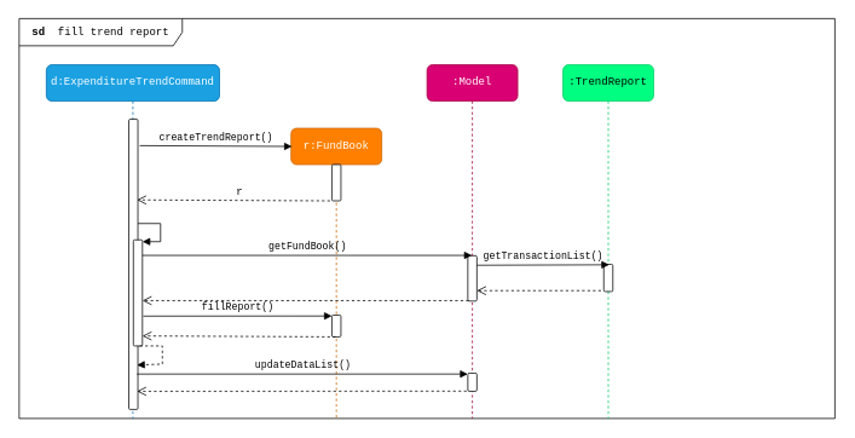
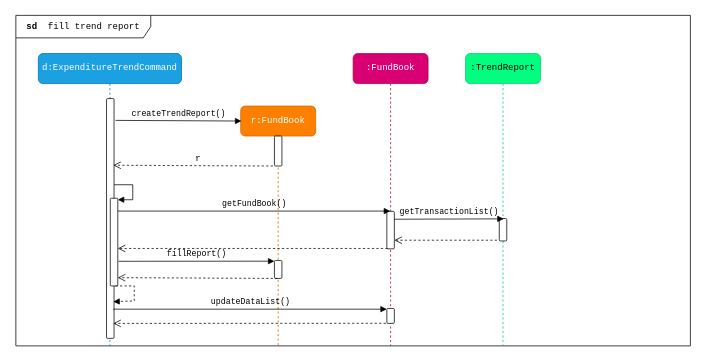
  <mxCell id="0" />
  <mxCell id="1" parent="0" />
  <mxCell id="2" value="&lt;font face=&quot;Courier New&quot;&gt;&lt;b&gt;sd&lt;/b&gt;&amp;nbsp; fill trend report&lt;/font&gt;" style="shape=umlFrame;whiteSpace=wrap;html=1;width=180;height=30;" vertex="1" parent="1"><mxGeometry x="20" y="20" width="900" height="441" as="geometry" /></mxCell>
  <mxCell id="3" value="d:ExpenditureTrendCommand" style="shape=umlLifeline;perimeter=lifelinePerimeter;whiteSpace=wrap;html=1;container=1;collapsible=0;recursiveResize=0;outlineConnect=0;rounded=1;comic=0;fontFamily=Courier New;fillColor=#1ba1e2;strokeColor=#006EAF;fontColor=#ffffff;" vertex="1" parent="1"><mxGeometry x="50" y="71" width="191" height="390" as="geometry" /></mxCell>
  <mxCell id="4" value="" style="html=1;points=[];perimeter=orthogonalPerimeter;rounded=1;comic=0;fontFamily=Courier New;" vertex="1" parent="3"><mxGeometry x="91" y="60" width="10" height="320" as="geometry" /></mxCell>
  <mxCell id="5" value="r:FundBook" style="shape=umlLifeline;perimeter=lifelinePerimeter;whiteSpace=wrap;html=1;container=1;collapsible=0;recursiveResize=0;outlineConnect=0;rounded=1;comic=0;fontFamily=Courier New;fillColor=#FF8000;strokeColor=#CC6600;fontColor=#ffffff;size=40;perimeterSpacing=0;" vertex="1" parent="1"><mxGeometry x="320" y="141" width="100" height="320" as="geometry" /></mxCell>
  <mxCell id="6" value="" style="html=1;points=[];perimeter=orthogonalPerimeter;rounded=1;comic=0;fontFamily=Courier New;" vertex="1" parent="5"><mxGeometry x="45" y="40" width="10" height="40" as="geometry" /></mxCell>
  <mxCell id="7" value="" style="html=1;points=[];perimeter=orthogonalPerimeter;rounded=1;comic=0;fontFamily=Courier New;" vertex="1" parent="5"><mxGeometry x="45" y="206" width="10" height="24" as="geometry" /></mxCell>
  <mxCell id="8" value="createTrendReport()" style="html=1;verticalAlign=bottom;endArrow=block;fontFamily=Courier New;labelBackgroundColor=none;exitX=1.2;exitY=0.091;exitDx=0;exitDy=0;exitPerimeter=0;" edge="1" parent="1" source="4"><mxGeometry width="80" relative="1" as="geometry"><mxPoint x="160" y="161" as="sourcePoint" /><mxPoint x="321" y="161" as="targetPoint" /></mxGeometry></mxCell>
  <mxCell id="9" value="" style="html=1;verticalAlign=bottom;endArrow=open;dashed=1;endSize=8;fontFamily=Courier New;entryX=0.9;entryY=0.278;entryDx=0;entryDy=0;entryPerimeter=0;" edge="1" parent="1" target="4"><mxGeometry relative="1" as="geometry"><mxPoint x="363" y="221" as="sourcePoint" /><mxPoint x="160" y="221" as="targetPoint" /></mxGeometry></mxCell>
  <mxCell id="10" value="&lt;font face=&quot;Courier New&quot;&gt;r&lt;/font&gt;" style="text;html=1;resizable=0;points=[];align=center;verticalAlign=middle;labelBackgroundColor=#ffffff;" vertex="1" connectable="0" parent="9"><mxGeometry x="-0.151" y="2" relative="1" as="geometry"><mxPoint x="-10" y="-12" as="offset" /></mxGeometry></mxCell>
- <mxCell id="11" value=":Model" style="shape=umlLifeline;perimeter=lifelinePerimeter;whiteSpace=wrap;html=1;container=1;collapsible=0;recursiveResize=0;outlineConnect=0;rounded=1;comic=0;fontFamily=Courier New;fillColor=#d80073;strokeColor=#A50040;fontColor=#ffffff;size=40;" vertex="1" parent="1"><mxGeometry x="470" y="71" width="100" height="390" as="geometry" /></mxCell>
+ <mxCell id="11" value=":FundBook" style="shape=umlLifeline;perimeter=lifelinePerimeter;whiteSpace=wrap;html=1;container=1;collapsible=0;recursiveResize=0;outlineConnect=0;rounded=1;comic=0;fontFamily=Courier New;fillColor=#d80073;strokeColor=#A50040;fontColor=#ffffff;size=40;" vertex="1" parent="1"><mxGeometry x="470" y="71" width="100" height="390" as="geometry" /></mxCell>
  <mxCell id="12" value="" style="html=1;points=[];perimeter=orthogonalPerimeter;rounded=1;comic=0;fontFamily=Courier New;" vertex="1" parent="11"><mxGeometry x="45" y="340" width="10" height="20" as="geometry" /></mxCell>
  <mxCell id="13" value="" style="html=1;points=[];perimeter=orthogonalPerimeter;rounded=1;comic=0;fontFamily=Courier New;" vertex="1" parent="11"><mxGeometry x="45" y="210.5" width="10" height="50" as="geometry" /></mxCell>
  <mxCell id="14" value="updateDataList()" style="html=1;verticalAlign=bottom;endArrow=block;fontFamily=Courier New;entryX=0;entryY=0;entryDx=0;entryDy=0;entryPerimeter=0;labelBackgroundColor=none;" edge="1" parent="1"><mxGeometry width="80" relative="1" as="geometry"><mxPoint x="150" y="412" as="sourcePoint" /><mxPoint x="515" y="412" as="targetPoint" /></mxGeometry></mxCell>
  <mxCell id="15" value="" style="html=1;verticalAlign=bottom;endArrow=open;dashed=1;endSize=8;fontFamily=Courier New;exitX=0.067;exitY=1.017;exitDx=0;exitDy=0;exitPerimeter=0;" edge="1" parent="1"><mxGeometry relative="1" as="geometry"><mxPoint x="513.67" y="430.84" as="sourcePoint" /><mxPoint x="150" y="431" as="targetPoint" /></mxGeometry></mxCell>
  <mxCell id="16" value="" style="html=1;points=[];perimeter=orthogonalPerimeter;rounded=1;comic=0;fontFamily=Courier New;" vertex="1" parent="1"><mxGeometry x="146" y="264" width="10" height="117" as="geometry" /></mxCell>
  <mxCell id="17" value=":TrendReport" style="shape=umlLifeline;perimeter=lifelinePerimeter;whiteSpace=wrap;html=1;container=1;collapsible=0;recursiveResize=0;outlineConnect=0;rounded=1;comic=0;fontFamily=Courier New;fillColor=#00FF80;strokeColor=#00CC66;size=40;" vertex="1" parent="1"><mxGeometry x="620" y="71" width="100" height="390" as="geometry" /></mxCell>
  <mxCell id="18" value="" style="html=1;points=[];perimeter=orthogonalPerimeter;rounded=1;comic=0;fontFamily=Courier New;" vertex="1" parent="17"><mxGeometry x="45" y="220" width="10" height="30" as="geometry" /></mxCell>
  <mxCell id="19" value="getFundBook()" style="html=1;verticalAlign=bottom;endArrow=block;fontFamily=Courier New;labelBackgroundColor=none;exitX=1.2;exitY=0.091;exitDx=0;exitDy=0;exitPerimeter=0;" edge="1" parent="1" target="11"><mxGeometry width="80" relative="1" as="geometry"><mxPoint x="156" y="281.12" as="sourcePoint" /><mxPoint x="324" y="282" as="targetPoint" /></mxGeometry></mxCell>
  <mxCell id="20" value="getTransactionList()" style="html=1;verticalAlign=bottom;endArrow=block;fontFamily=Courier New;labelBackgroundColor=none;exitX=0.9;exitY=0.19;exitDx=0;exitDy=0;exitPerimeter=0;" edge="1" parent="1"><mxGeometry width="80" relative="1" as="geometry"><mxPoint x="525" y="292" as="sourcePoint" /><mxPoint x="671" y="291.5" as="targetPoint" /></mxGeometry></mxCell>
  <mxCell id="21" value="" style="html=1;verticalAlign=bottom;endArrow=open;dashed=1;endSize=8;fontFamily=Courier New;entryX=1;entryY=0.77;entryDx=0;entryDy=0;entryPerimeter=0;" edge="1" parent="1" target="13"><mxGeometry relative="1" as="geometry"><mxPoint x="662" y="320" as="sourcePoint" /><mxPoint x="525" y="321" as="targetPoint" /></mxGeometry></mxCell>
  <mxCell id="22" value="" style="html=1;verticalAlign=bottom;endArrow=open;dashed=1;endSize=8;fontFamily=Courier New;" edge="1" parent="1" target="16"><mxGeometry relative="1" as="geometry"><mxPoint x="516" y="331" as="sourcePoint" /><mxPoint x="379" y="331" as="targetPoint" /></mxGeometry></mxCell>
  <mxCell id="23" value="fillReport()" style="html=1;verticalAlign=bottom;endArrow=block;fontFamily=Courier New;labelBackgroundColor=none;exitX=1.2;exitY=0.091;exitDx=0;exitDy=0;exitPerimeter=0;entryX=0;entryY=0.1;entryDx=0;entryDy=0;entryPerimeter=0;" edge="1" parent="1"><mxGeometry width="80" relative="1" as="geometry"><mxPoint x="157" y="348.12" as="sourcePoint" /><mxPoint x="365" y="348" as="targetPoint" /></mxGeometry></mxCell>
  <mxCell id="24" value="" style="html=1;verticalAlign=bottom;endArrow=open;dashed=1;endSize=8;fontFamily=Courier New;entryX=0.9;entryY=0.278;entryDx=0;entryDy=0;entryPerimeter=0;" edge="1" parent="1"><mxGeometry relative="1" as="geometry"><mxPoint x="369" y="371" as="sourcePoint" /><mxPoint x="156" y="369.96" as="targetPoint" /></mxGeometry></mxCell>
  <mxCell id="25" value="" style="edgeStyle=orthogonalEdgeStyle;html=1;align=left;spacingLeft=2;endArrow=block;rounded=0;entryX=1;entryY=0;strokeColor=#000000;fontFamily=Courier New;fillColor=#ffe6cc;" edge="1" parent="1"><mxGeometry x="1" y="511" relative="1" as="geometry"><mxPoint x="151" y="246" as="sourcePoint" /><Array as="points"><mxPoint x="176" y="246" /></Array><mxPoint x="-138" y="-19" as="offset" /><mxPoint x="156" y="266" as="targetPoint" /></mxGeometry></mxCell>
  <mxCell id="26" value="" style="edgeStyle=orthogonalEdgeStyle;html=1;align=left;spacingLeft=2;endArrow=block;rounded=0;entryX=1.2;entryY=0.847;strokeColor=#000000;fontFamily=Courier New;fillColor=#ffe6cc;entryDx=0;entryDy=0;entryPerimeter=0;dashed=1;" edge="1" parent="1"><mxGeometry x="1" y="511" relative="1" as="geometry"><mxPoint x="153" y="381" as="sourcePoint" /><Array as="points"><mxPoint x="178" y="381" /><mxPoint x="178" y="401" /></Array><mxPoint x="-138" y="-19" as="offset" /><mxPoint x="150" y="402" as="targetPoint" /></mxGeometry></mxCell>
